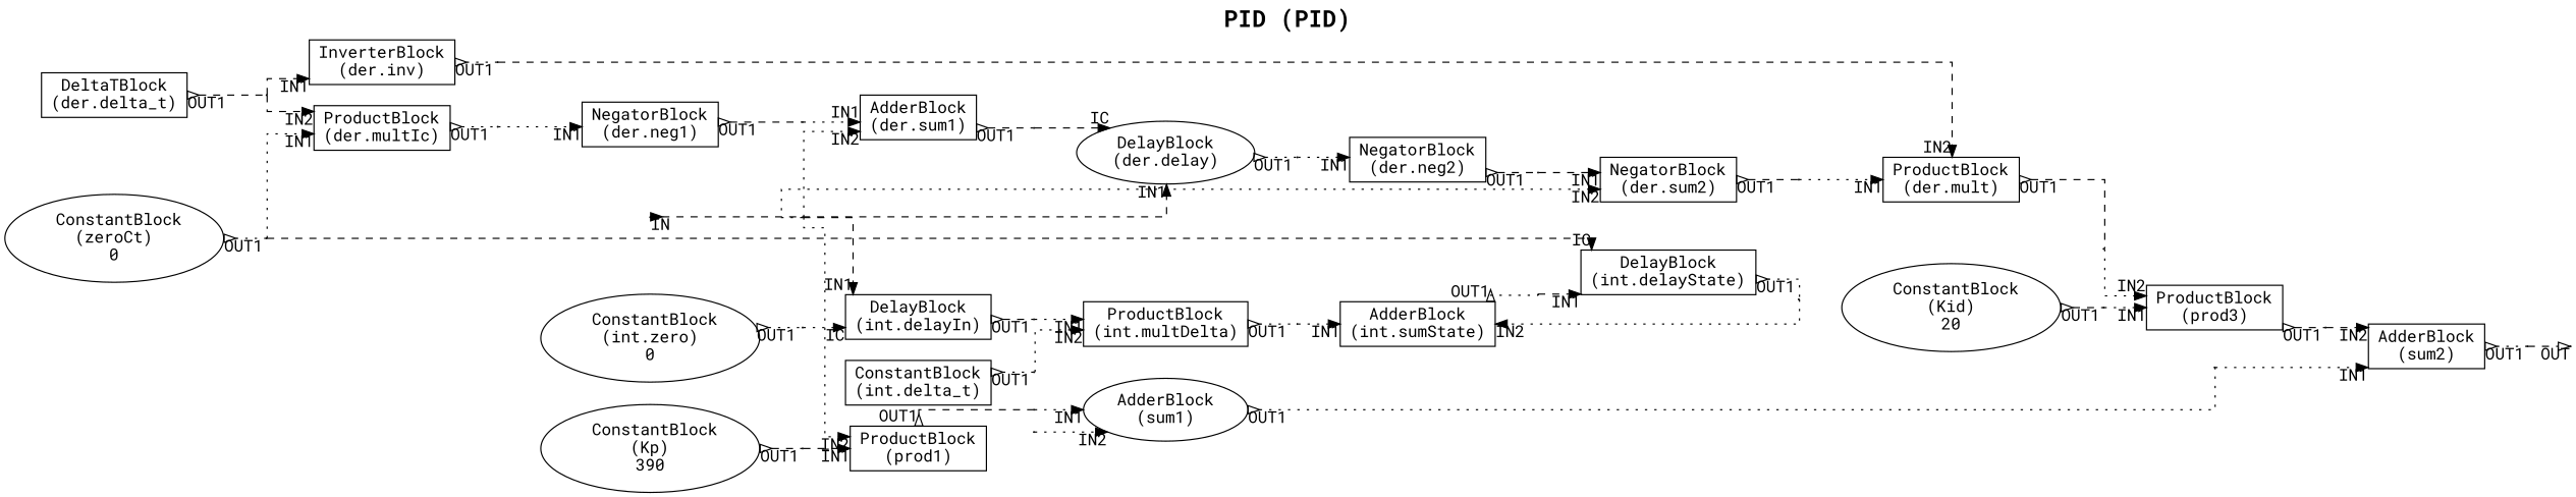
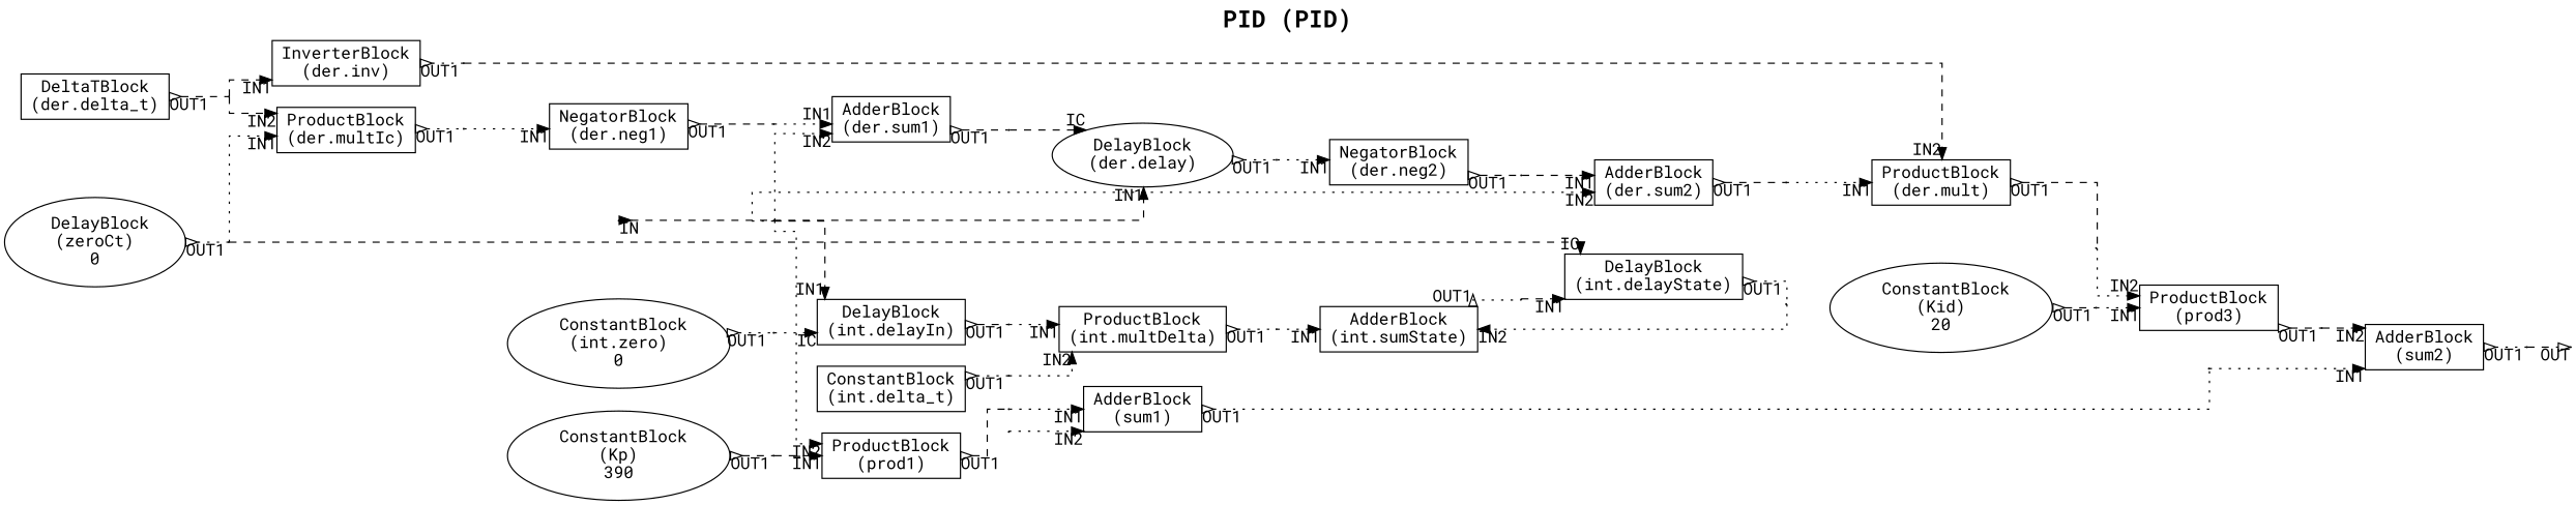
  digraph {
    fontname="Roboto Mono"
    fontsize=20
    label=<<B>PID (PID)</B>>
    labelloc=t
    rankdir=LR
    splines=ortho
    node [fontname="Roboto Mono" shape=point]
    edge [arrowhead=normal arrowtail=none dir=both fontname="Roboto Mono" style=dotted]
    node_1742057990416_IN [height=0.01 width=0.01]
    inter_1742057990416_IN [height=0.01 width=0.01]
    n3 [label="ProductBlock\n(prod1)" shape=box]
    n4 [label="DelayBlock\n(int.delayIn)" shape=box]
    n5 [label="AdderBlock\n(der.sum1)" shape=box]
    n6 [label="DelayBlock\n(der.delay)" shape=ellipse]
-   n7 [label="NegatorBlock\n(der.sum2)" shape=box]
+   n7 [label="AdderBlock\n(der.sum2)" shape=box]
    inter_1742059914960_OUT1 [height=0.01 width=0.01]
    inter_1742059889616_OUT1 [height=0.01 width=0.01]
    inter_1742059893392_OUT1 [height=0.01 width=0.01]
    inter_1742059894032_OUT1 [height=0.01 width=0.01]
    inter_1742059895056_OUT1 [height=0.01 width=0.01]
    n13 [label=" ConstantBlock\n(Kp)\n390" shape=ellipse]
    inter_1742055524560_OUT1 [height=0.01 width=0.01]
    n15 [label=" ConstantBlock\n(Kid)\n20" shape=ellipse]
    inter_1742055603536_OUT1 [height=0.01 width=0.01]
    n17 [label="ProductBlock\n(prod3)" shape=box]
    inter_1742059916624_OUT1 [height=0.01 width=0.01]
-   n19 [label="AdderBlock\n(sum1)" shape=ellipse]
+   n19 [label="AdderBlock\n(sum1)" shape=box]
    inter_1742056120400_OUT1 [height=0.01 width=0.01]
    n21 [label="AdderBlock\n(sum2)" shape=box]
    inter_1742059915728_OUT1 [height=0.01 width=0.01]
    inter_1742059914320_OUT1 [height=0.01 width=0.01]
    node_1742057990416_OUT [height=0.01 width=0.01]
    inter_1742059891088_OUT1 [height=0.01 width=0.01]
    n26 [label="DelayBlock\n(int.delayState)" shape=box]
    inter_1742059890512_OUT1 [height=0.01 width=0.01]
    inter_1742059895696_OUT1 [height=0.01 width=0.01]
-   n29 [label=" ConstantBlock\n(zeroCt)\n0" shape=ellipse]
+   n29 [label=" DelayBlock\n(zeroCt)\n0" shape=ellipse]
    inter_1742059914256_OUT1 [height=0.01 width=0.01]
    n31 [label="ProductBlock\n(der.multIc)" shape=box]
    inter_1742059892304_OUT1 [height=0.01 width=0.01]
    n33 [label=" ConstantBlock\n(int.zero)\n0" shape=ellipse]
    inter_1742059889104_OUT1 [height=0.01 width=0.01]
    n35 [label="ConstantBlock\n(int.delta_t)" shape=box]
    inter_1742059889360_OUT1 [height=0.01 width=0.01]
    n37 [label="ProductBlock\n(int.multDelta)" shape=box]
    inter_1742059889936_OUT1 [height=0.01 width=0.01]
    n39 [label="AdderBlock\n(int.sumState)" shape=box]
    n40 [label="DeltaTBlock\n(der.delta_t)" shape=box]
    inter_1742059891920_OUT1 [height=0.01 width=0.01]
    n42 [label="InverterBlock\n(der.inv)" shape=box]
    inter_1742059896336_OUT1 [height=0.01 width=0.01]
    n44 [label="NegatorBlock\n(der.neg1)" shape=box]
    inter_1742059892944_OUT1 [height=0.01 width=0.01]
    n46 [label="NegatorBlock\n(der.neg2)" shape=box]
    inter_1742059894608_OUT1 [height=0.01 width=0.01]
    n48 [label="ProductBlock\n(der.mult)" shape=box]
    node_1742057990416_IN -> inter_1742057990416_IN [arrowhead=none arrowtail=inv style=dashed taillabel=IN]
    inter_1742057990416_IN -> n3 [headlabel=IN2]
    inter_1742057990416_IN -> n4 [headlabel=IN1 style=dashed]
    inter_1742057990416_IN -> n5 [headlabel=IN2]
    inter_1742057990416_IN -> n6 [headlabel=IN1 style=dashed]
    inter_1742057990416_IN -> n7 [headlabel=IN2]
    n3 -> inter_1742059914960_OUT1 [arrowhead=none arrowtail=oinv style=dashed taillabel=OUT1]
    n4 -> inter_1742059889616_OUT1 [arrowhead=none arrowtail=oinv style=dashed taillabel=OUT1]
    n5 -> inter_1742059893392_OUT1 [arrowhead=none arrowtail=oinv style=dashed taillabel=OUT1]
    n6 -> inter_1742059894032_OUT1 [arrowhead=none arrowtail=oinv taillabel=OUT1]
    n7 -> inter_1742059895056_OUT1 [arrowhead=none arrowtail=oinv style=dashed taillabel=OUT1]
    inter_1742059914960_OUT1 -> n19 [headlabel=IN1]
    inter_1742059889616_OUT1 -> n37 [headlabel=IN1]
    inter_1742059893392_OUT1 -> n6 [headlabel=IC style=dashed]
    inter_1742059894032_OUT1 -> n46 [headlabel=IN1]
    inter_1742059895056_OUT1 -> n48 [headlabel=IN1]
    n13 -> inter_1742055524560_OUT1 [arrowhead=none arrowtail=oinv style=dashed taillabel=OUT1]
    inter_1742055524560_OUT1 -> n3 [headlabel=IN1 style=dashed]
    n15 -> inter_1742055603536_OUT1 [arrowhead=none arrowtail=oinv style=dashed taillabel=OUT1]
    inter_1742055603536_OUT1 -> n17 [headlabel=IN1]
    n17 -> inter_1742059916624_OUT1 [arrowhead=none arrowtail=oinv style=dashed taillabel=OUT1]
    inter_1742059916624_OUT1 -> n21 [headlabel=IN2 style=dashed]
    n19 -> inter_1742056120400_OUT1 [arrowhead=none arrowtail=oinv taillabel=OUT1]
    inter_1742056120400_OUT1 -> n21 [headlabel=IN1]
    n21 -> inter_1742059914320_OUT1 [arrowhead=none arrowtail=oinv taillabel=OUT1]
    inter_1742059915728_OUT1 -> n19 [headlabel=IN2]
    inter_1742059914320_OUT1 -> node_1742057990416_OUT [arrowhead=onormal headlabel=OUT style=dashed]
    inter_1742059891088_OUT1 -> n26 [headlabel=IN1 style=dashed]
    n26 -> inter_1742059890512_OUT1 [arrowhead=none arrowtail=oinv taillabel=OUT1]
    inter_1742059890512_OUT1 -> n39 [headlabel=IN2]
    inter_1742059895696_OUT1 -> n17 [headlabel=IN2]
    n29 -> inter_1742059914256_OUT1 [arrowhead=none arrowtail=oinv taillabel=OUT1]
    inter_1742059914256_OUT1 -> n26 [headlabel=IC style=dashed]
    inter_1742059914256_OUT1 -> n31 [headlabel=IN1]
    n31 -> inter_1742059892304_OUT1 [arrowhead=none arrowtail=oinv taillabel=OUT1]
    inter_1742059892304_OUT1 -> n44 [headlabel=IN1]
    n33 -> inter_1742059889104_OUT1 [arrowhead=none arrowtail=oinv taillabel=OUT1]
    inter_1742059889104_OUT1 -> n4 [headlabel=IC]
    n35 -> inter_1742059889360_OUT1 [arrowhead=none arrowtail=oinv taillabel=OUT1]
    inter_1742059889360_OUT1 -> n37 [headlabel=IN2]
    n37 -> inter_1742059889936_OUT1 [arrowhead=none arrowtail=oinv taillabel=OUT1]
    inter_1742059889936_OUT1 -> n39 [headlabel=IN1]
    n39 -> inter_1742059891088_OUT1 [arrowhead=none arrowtail=oinv taillabel=OUT1]
    n40 -> inter_1742059891920_OUT1 [arrowhead=none arrowtail=oinv style=dashed taillabel=OUT1]
    inter_1742059891920_OUT1 -> n31 [headlabel=IN2 style=dashed]
    inter_1742059891920_OUT1 -> n42 [headlabel=IN1 style=dashed]
    n42 -> inter_1742059896336_OUT1 [arrowhead=none arrowtail=oinv taillabel=OUT1]
    inter_1742059896336_OUT1 -> n48 [headlabel=IN2 style=dashed]
    n44 -> inter_1742059892944_OUT1 [arrowhead=none arrowtail=oinv style=dashed taillabel=OUT1]
    inter_1742059892944_OUT1 -> n5 [headlabel=IN1]
    n46 -> inter_1742059894608_OUT1 [arrowhead=none arrowtail=oinv style=dashed taillabel=OUT1]
    inter_1742059894608_OUT1 -> n7 [headlabel=IN1 style=dashed]
    n48 -> inter_1742059895696_OUT1 [arrowhead=none arrowtail=oinv style=dashed taillabel=OUT1]
  }
